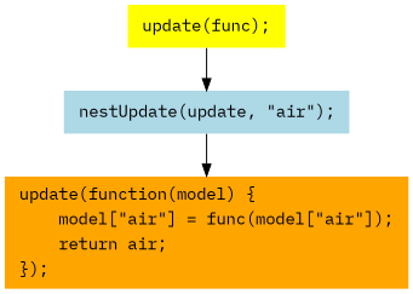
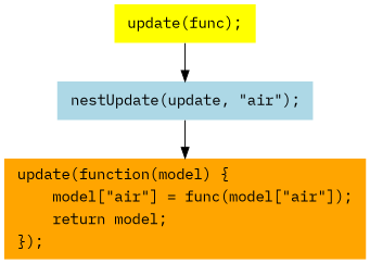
  digraph {
    fontname="IBM Plex Mono"
    node [shape=plaintext style=filled fontname="IBM Plex Mono"]
    edge [fontname="IBM Plex Mono"]
    n1 [fillcolor=lightblue label=<     <table border="0">       <tr>         <td>nestUpdate(update, "air");</td>       </tr>     </table>   >]
-   n2 [fillcolor=orange label=<     <table border="0">       <tr>         <td align="left">update(function(model) {</td>       </tr>       <tr>         <td align="left">    model["air"] = func(model["air"]);</td>       </tr>       <tr>         <td align="left">    return air;</td>       </tr>       <tr>         <td align="left">});</td>       </tr>     </table>   >]
+   n2 [fillcolor=orange label=<     <table border="0">       <tr>         <td align="left">update(function(model) {</td>       </tr>       <tr>         <td align="left">    model["air"] = func(model["air"]);</td>       </tr>       <tr>         <td align="left">    return model;</td>       </tr>       <tr>         <td align="left">});</td>       </tr>     </table>   >]
    n3 [fillcolor=yellow label=<     <table border="0">       <tr><td>update(func);</td></tr>     </table>   >]
    n1 -> n2
    n3 -> n1
  }
